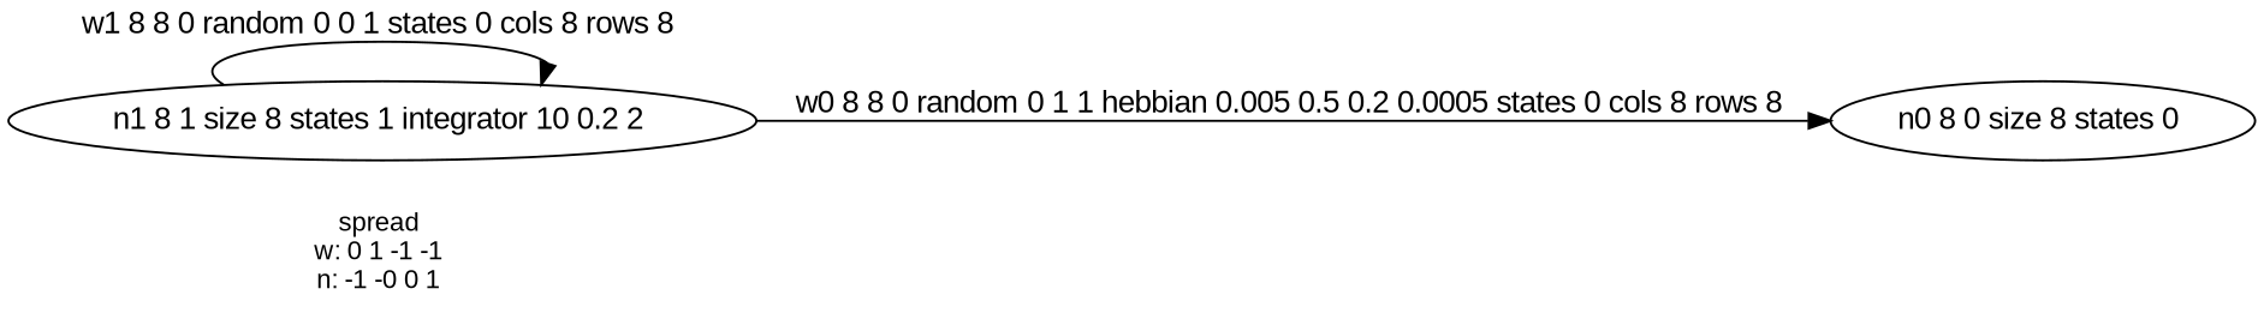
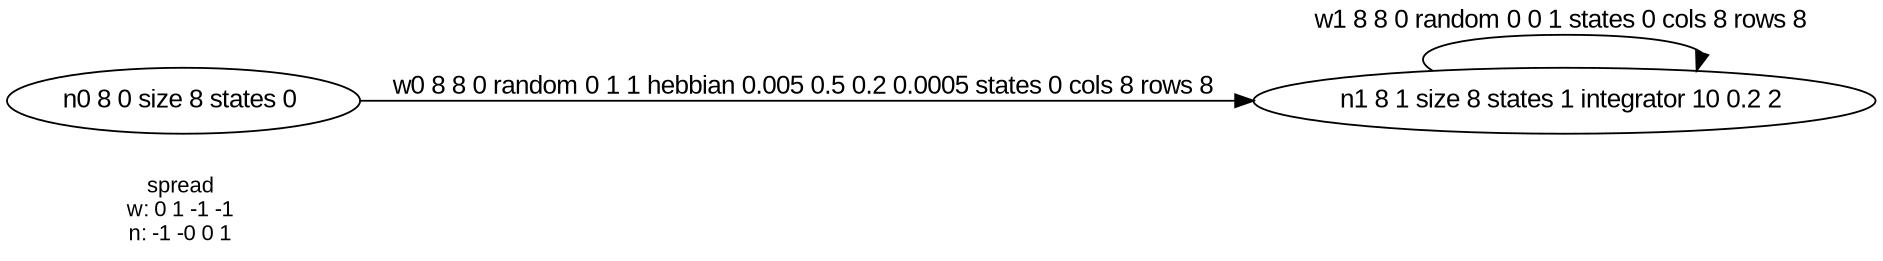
  digraph {
    fontname="Liberation Sans"
    rankdir=LR
    node [fontname="Liberation Sans"]
    edge [fontname="Liberation Sans"]
    spread [fontsize=12 label="\N \nw: 0 1 -1 -1 \nn: -1 -0 0 1 " shape=none]
    n0 [label="\N 8 0 size 8 states 0 \n"]
    n1 [label="\N 8 1 size 8 states 1 integrator 10 0.2 2 \n"]
-   n1 -> n0 [label="w0 8 8 0 random 0 1 1 hebbian 0.005 0.5 0.2 0.0005 states 0 cols 8 rows 8 \n"]
+   n0 -> n1 [label="w0 8 8 0 random 0 1 1 hebbian 0.005 0.5 0.2 0.0005 states 0 cols 8 rows 8 \n"]
    n1 -> n1 [label="w1 8 8 0 random 0 0 1 states 0 cols 8 rows 8 \n"]
  }
